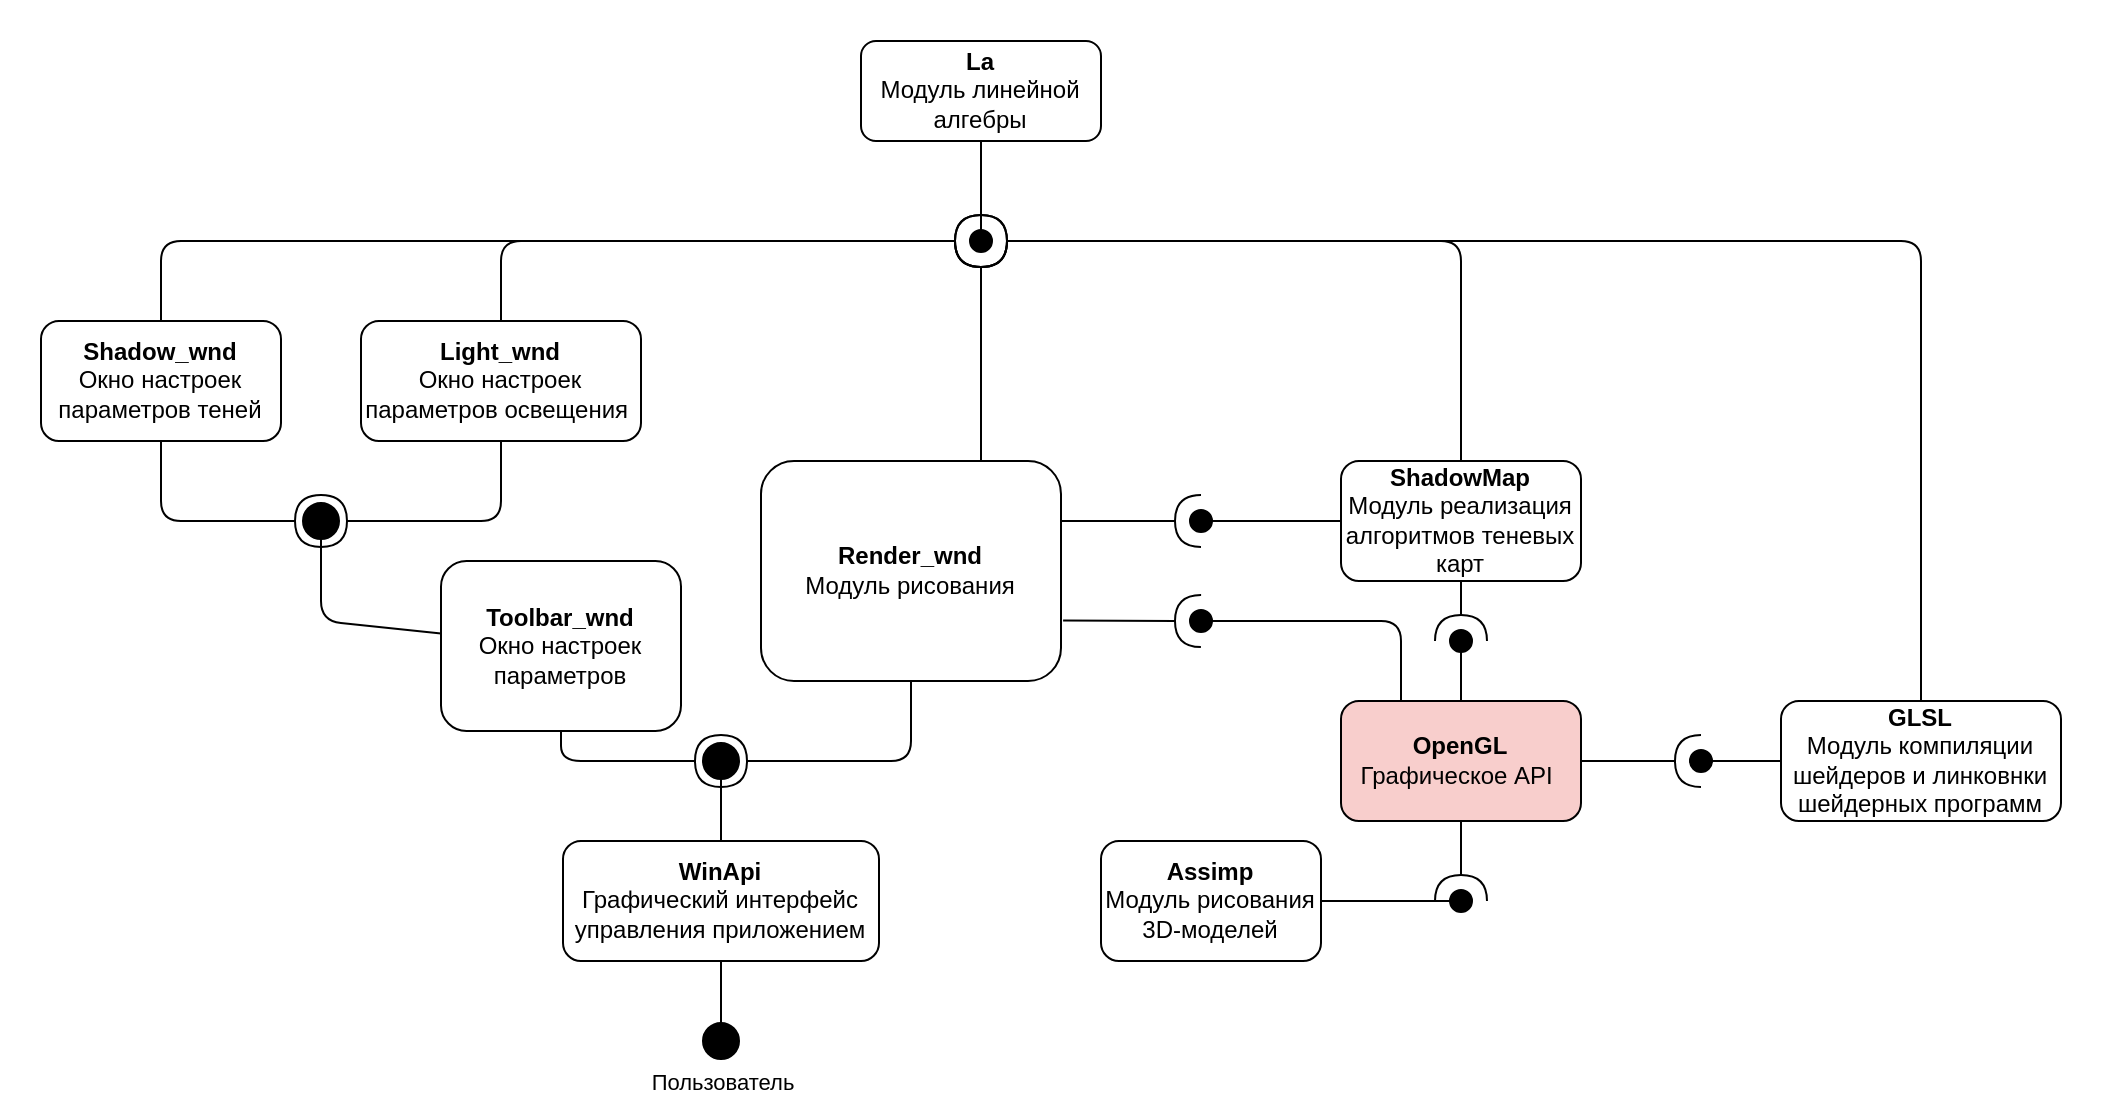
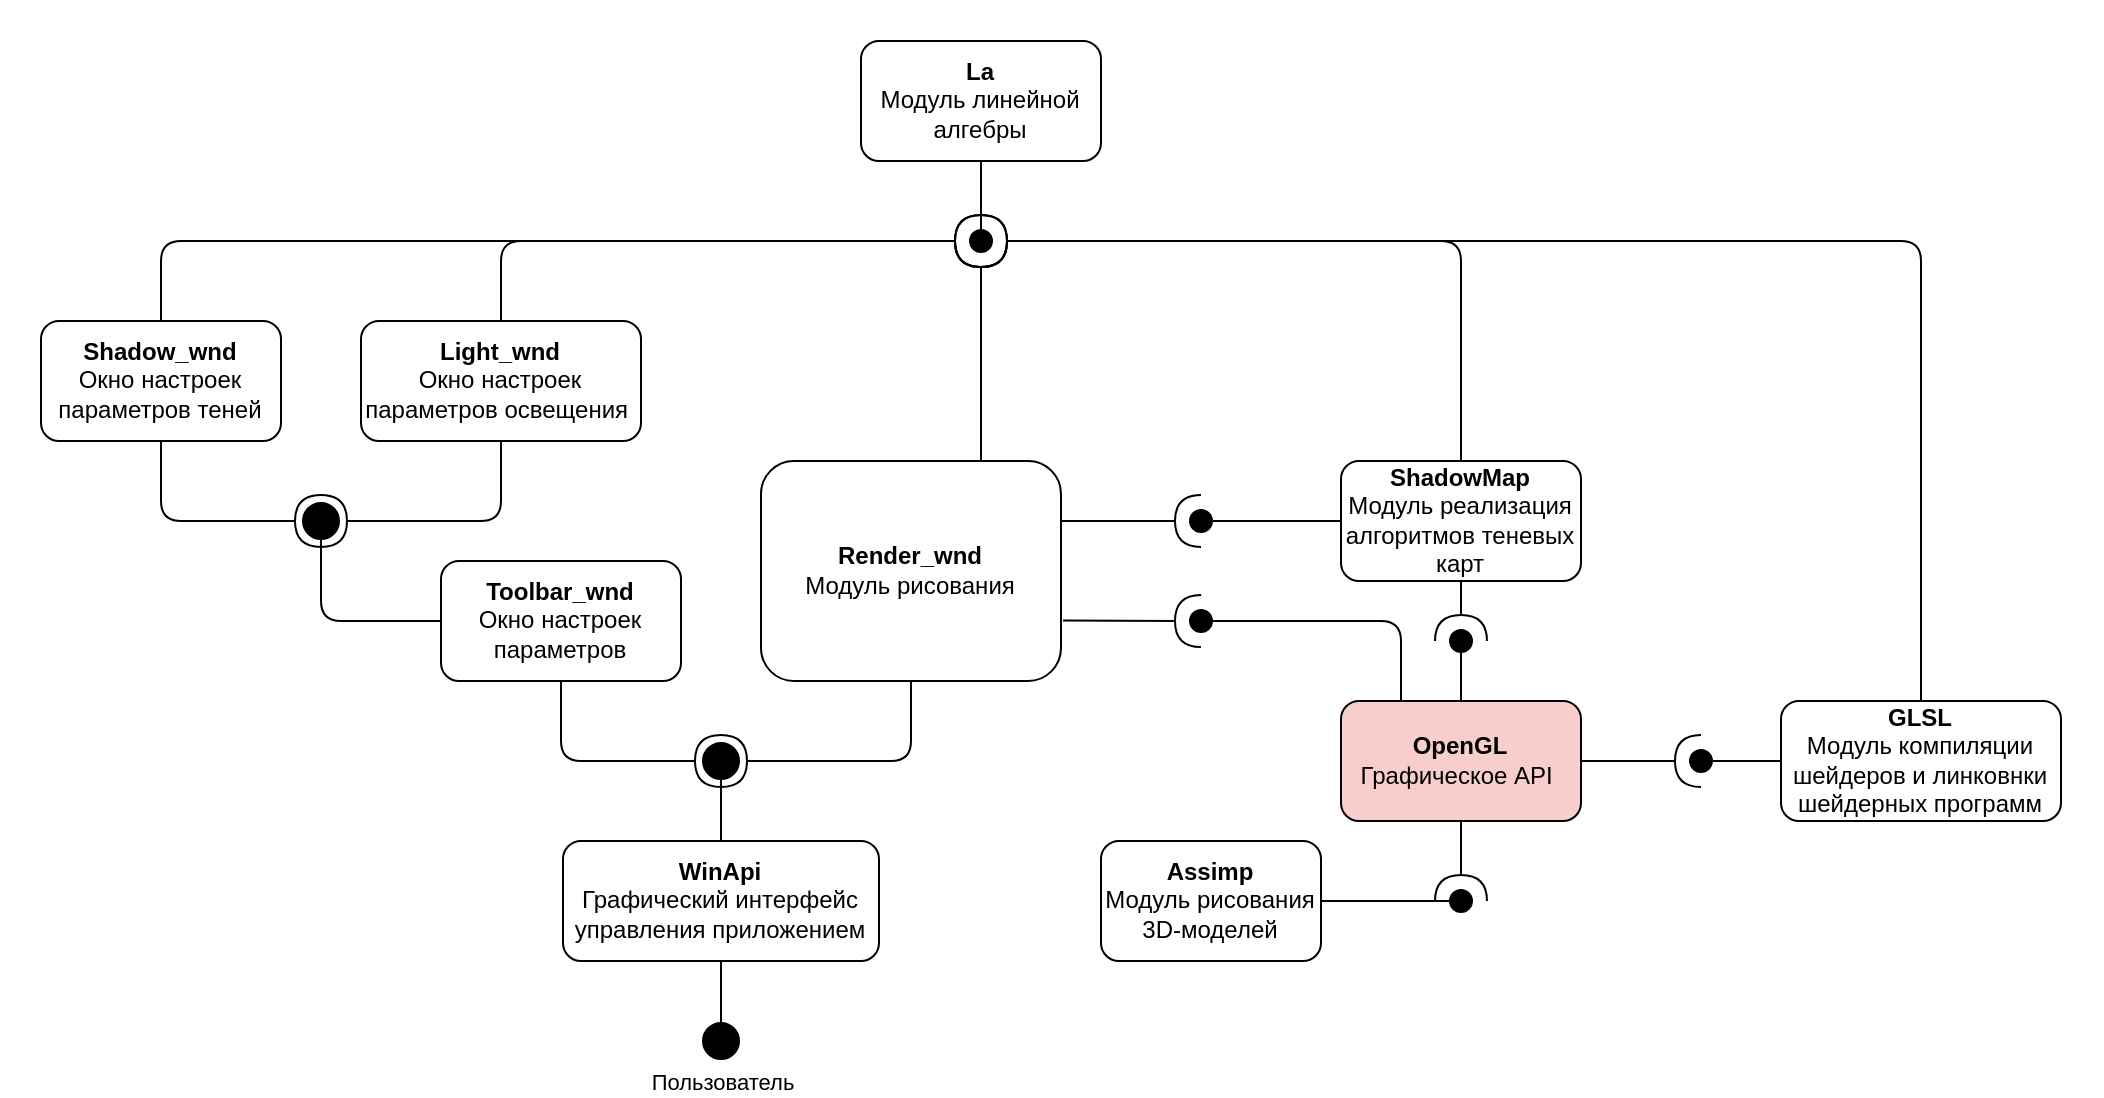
  <mxCell id="0" />
  <mxCell id="1" parent="0" />
  <mxCell id="2" style="edgeStyle=none;html=1;endArrow=oval;endFill=1;strokeWidth=1;startSize=18;endSize=18;" edge="1" parent="1" source="5"><mxGeometry relative="1" as="geometry"><mxPoint x="360" y="520" as="targetPoint" /></mxGeometry></mxCell>
  <mxCell id="3" value="Пользователь" style="edgeLabel;html=1;align=center;verticalAlign=middle;resizable=0;points=[];" vertex="1" connectable="0" parent="2"><mxGeometry x="1" y="6" relative="1" as="geometry"><mxPoint x="-6" y="20" as="offset" /></mxGeometry></mxCell>
  <mxCell id="4" style="edgeStyle=none;html=1;strokeWidth=1;endArrow=oval;endFill=1;startSize=19;endSize=18;" edge="1" parent="1" source="5"><mxGeometry relative="1" as="geometry"><mxPoint x="360" y="380" as="targetPoint" /></mxGeometry></mxCell>
  <mxCell id="5" value="&lt;b&gt;WinApi&lt;/b&gt;&lt;br&gt;Графический интерфейс управления приложением" style="rounded=1;whiteSpace=wrap;html=1;" vertex="1" parent="1"><mxGeometry x="281" y="420" width="158" height="60" as="geometry" /></mxCell>
  <mxCell id="6" style="edgeStyle=none;rounded=1;html=1;strokeWidth=1;endArrow=oval;endFill=1;startSize=18;endSize=11;exitX=0.25;exitY=0;exitDx=0;exitDy=0;" edge="1" parent="1" source="10"><mxGeometry relative="1" as="geometry"><mxPoint x="600" y="310" as="targetPoint" /><Array as="points"><mxPoint x="700" y="310" /></Array></mxGeometry></mxCell>
  <mxCell id="7" style="edgeStyle=none;rounded=1;html=1;strokeWidth=1;endArrow=halfCircle;endFill=0;startSize=18;endSize=11;" edge="1" parent="1" source="10"><mxGeometry relative="1" as="geometry"><mxPoint x="850" y="380" as="targetPoint" /></mxGeometry></mxCell>
  <mxCell id="8" style="edgeStyle=none;rounded=1;html=1;strokeWidth=1;endArrow=oval;endFill=1;startSize=18;endSize=11;" edge="1" parent="1" source="10"><mxGeometry relative="1" as="geometry"><mxPoint x="730" y="320" as="targetPoint" /></mxGeometry></mxCell>
  <mxCell id="9" style="edgeStyle=none;rounded=1;html=1;strokeWidth=1;endArrow=halfCircle;endFill=0;startSize=18;endSize=11;" edge="1" parent="1" source="10"><mxGeometry relative="1" as="geometry"><mxPoint x="730" y="450" as="targetPoint" /></mxGeometry></mxCell>
  <mxCell id="10" value="&lt;b&gt;OpenGL&lt;/b&gt;&lt;br&gt;Графическое API&lt;b&gt;&amp;nbsp;&lt;br&gt;&lt;/b&gt;" style="rounded=1;whiteSpace=wrap;html=1;fillColor=#f8cecc;" vertex="1" parent="1"><mxGeometry x="670" y="350" width="120" height="60" as="geometry" /></mxCell>
  <mxCell id="11" style="edgeStyle=none;rounded=1;html=1;strokeWidth=1;endArrow=oval;endFill=1;startSize=18;endSize=11;" edge="1" parent="1" source="12"><mxGeometry relative="1" as="geometry"><mxPoint x="730" y="450" as="targetPoint" /></mxGeometry></mxCell>
  <mxCell id="12" value="&lt;b&gt;Assimp&lt;/b&gt;&lt;br&gt;Модуль рисования 3D-моделей" style="rounded=1;whiteSpace=wrap;html=1;" vertex="1" parent="1"><mxGeometry x="550" y="420" width="110" height="60" as="geometry" /></mxCell>
  <mxCell id="13" style="edgeStyle=none;rounded=1;html=1;strokeWidth=1;endArrow=oval;endFill=1;startSize=18;endSize=11;" edge="1" parent="1" source="14"><mxGeometry relative="1" as="geometry"><mxPoint x="490" y="120" as="targetPoint" /></mxGeometry></mxCell>
- <mxCell id="14" value="&lt;b&gt;La&lt;/b&gt;&lt;br&gt;Модуль линейной алгебры" style="rounded=1;whiteSpace=wrap;html=1;" vertex="1" parent="1"><mxGeometry x="430" y="20" width="120" height="50" as="geometry" /></mxCell>
+ <mxCell id="14" value="&lt;b&gt;La&lt;/b&gt;&lt;br&gt;Модуль линейной алгебры" style="rounded=1;whiteSpace=wrap;html=1;" vertex="1" parent="1"><mxGeometry x="430" y="20" width="120" height="60" as="geometry" /></mxCell>
  <mxCell id="15" style="edgeStyle=none;rounded=1;html=1;strokeWidth=1;endArrow=halfCircle;endFill=0;startSize=18;endSize=11;" edge="1" parent="1" source="18"><mxGeometry relative="1" as="geometry"><mxPoint x="730" y="320" as="targetPoint" /></mxGeometry></mxCell>
  <mxCell id="16" style="edgeStyle=none;rounded=1;html=1;strokeWidth=1;endArrow=oval;endFill=1;startSize=18;endSize=11;" edge="1" parent="1" source="18"><mxGeometry relative="1" as="geometry"><mxPoint x="600" y="260" as="targetPoint" /></mxGeometry></mxCell>
  <mxCell id="17" style="edgeStyle=none;rounded=1;html=1;strokeWidth=1;endArrow=halfCircle;endFill=0;startSize=18;endSize=11;" edge="1" parent="1" source="18"><mxGeometry relative="1" as="geometry"><mxPoint x="490" y="120" as="targetPoint" /><Array as="points"><mxPoint x="730" y="120" /></Array></mxGeometry></mxCell>
  <mxCell id="18" value="&lt;b&gt;ShadowMap&lt;/b&gt;&lt;br&gt;Модуль реализация алгоритмов теневых карт" style="rounded=1;whiteSpace=wrap;html=1;" vertex="1" parent="1"><mxGeometry x="670" y="230" width="120" height="60" as="geometry" /></mxCell>
  <mxCell id="19" style="edgeStyle=none;rounded=1;html=1;strokeWidth=1;endArrow=oval;endFill=1;startSize=18;endSize=11;" edge="1" parent="1" source="21"><mxGeometry relative="1" as="geometry"><mxPoint x="850" y="380" as="targetPoint" /></mxGeometry></mxCell>
  <mxCell id="20" style="edgeStyle=none;rounded=1;html=1;strokeWidth=1;endArrow=halfCircle;endFill=0;startSize=18;endSize=11;" edge="1" parent="1" source="21"><mxGeometry relative="1" as="geometry"><mxPoint x="490" y="120" as="targetPoint" /><Array as="points"><mxPoint x="960" y="120" /></Array></mxGeometry></mxCell>
  <mxCell id="21" value="&lt;b&gt;GLSL&lt;/b&gt;&lt;br&gt;Модуль компиляции шейдеров и линковнки шейдерных программ" style="rounded=1;whiteSpace=wrap;html=1;" vertex="1" parent="1"><mxGeometry x="890" y="350" width="140" height="60" as="geometry" /></mxCell>
  <mxCell id="22" style="edgeStyle=none;html=1;strokeWidth=1;endArrow=halfCircle;endFill=0;startSize=18;endSize=11;exitX=0.5;exitY=1;exitDx=0;exitDy=0;rounded=1;" edge="1" parent="1" source="26"><mxGeometry relative="1" as="geometry"><mxPoint x="360" y="380" as="targetPoint" /><Array as="points"><mxPoint x="455" y="380" /></Array></mxGeometry></mxCell>
  <mxCell id="23" style="edgeStyle=none;rounded=1;html=1;exitX=1.007;exitY=0.725;exitDx=0;exitDy=0;strokeWidth=1;endArrow=halfCircle;endFill=0;startSize=18;endSize=11;exitPerimeter=0;" edge="1" parent="1" source="26"><mxGeometry relative="1" as="geometry"><mxPoint x="600" y="310" as="targetPoint" /></mxGeometry></mxCell>
  <mxCell id="24" style="edgeStyle=none;rounded=1;html=1;strokeWidth=1;endArrow=halfCircle;endFill=0;startSize=18;endSize=11;" edge="1" parent="1"><mxGeometry relative="1" as="geometry"><mxPoint x="600" y="260" as="targetPoint" /><mxPoint x="530" y="260" as="sourcePoint" /></mxGeometry></mxCell>
  <mxCell id="25" style="edgeStyle=none;rounded=1;html=1;strokeWidth=1;endArrow=halfCircle;endFill=0;startSize=18;endSize=11;" edge="1" parent="1"><mxGeometry relative="1" as="geometry"><mxPoint x="490" y="120" as="targetPoint" /><mxPoint x="490" y="240" as="sourcePoint" /></mxGeometry></mxCell>
  <mxCell id="26" value="&lt;b&gt;Render_wnd&lt;/b&gt;&lt;br&gt;Модуль рисования" style="rounded=1;whiteSpace=wrap;html=1;" vertex="1" parent="1"><mxGeometry x="380" y="230" width="150" height="110" as="geometry" /></mxCell>
  <mxCell id="27" style="edgeStyle=none;html=1;strokeWidth=1;endArrow=halfCircle;endFill=0;startSize=18;endSize=11;exitX=0.5;exitY=1;exitDx=0;exitDy=0;rounded=1;" edge="1" parent="1" source="29"><mxGeometry relative="1" as="geometry"><mxPoint x="360" y="380" as="targetPoint" /><Array as="points"><mxPoint x="280" y="380" /></Array></mxGeometry></mxCell>
  <mxCell id="28" style="edgeStyle=none;html=1;strokeWidth=1;endArrow=oval;endFill=1;startSize=18;endSize=18;rounded=1;" edge="1" parent="1" source="29"><mxGeometry relative="1" as="geometry"><mxPoint x="160" y="260" as="targetPoint" /><Array as="points"><mxPoint x="160" y="310" /></Array></mxGeometry></mxCell>
- <mxCell id="29" value="&lt;b&gt;Toolbar_wnd&lt;/b&gt;&lt;br&gt;Окно настроек параметров" style="rounded=1;whiteSpace=wrap;html=1;" vertex="1" parent="1"><mxGeometry x="220" y="280" width="120" height="85" as="geometry" /></mxCell>
+ <mxCell id="29" value="&lt;b&gt;Toolbar_wnd&lt;/b&gt;&lt;br&gt;Окно настроек параметров" style="rounded=1;whiteSpace=wrap;html=1;" vertex="1" parent="1"><mxGeometry x="220" y="280" width="120" height="60" as="geometry" /></mxCell>
  <mxCell id="30" style="edgeStyle=none;html=1;strokeWidth=1;endArrow=halfCircle;endFill=0;startSize=18;endSize=11;exitX=0.5;exitY=1;exitDx=0;exitDy=0;rounded=1;" edge="1" parent="1" source="32"><mxGeometry relative="1" as="geometry"><mxPoint x="160" y="260" as="targetPoint" /><Array as="points"><mxPoint x="80" y="260" /></Array></mxGeometry></mxCell>
  <mxCell id="31" style="edgeStyle=none;rounded=1;html=1;strokeWidth=1;endArrow=halfCircle;endFill=0;startSize=18;endSize=11;" edge="1" parent="1" source="32"><mxGeometry relative="1" as="geometry"><mxPoint x="490" y="120" as="targetPoint" /><Array as="points"><mxPoint x="80" y="120" /></Array></mxGeometry></mxCell>
  <mxCell id="32" value="&lt;b&gt;Shadow_wnd&lt;/b&gt;&lt;br&gt;Окно настроек параметров теней" style="rounded=1;whiteSpace=wrap;html=1;" vertex="1" parent="1"><mxGeometry x="20" y="160" width="120" height="60" as="geometry" /></mxCell>
  <mxCell id="33" style="edgeStyle=none;html=1;strokeWidth=1;endArrow=halfCircle;endFill=0;startSize=18;endSize=11;exitX=0.5;exitY=1;exitDx=0;exitDy=0;rounded=1;" edge="1" parent="1" source="35"><mxGeometry relative="1" as="geometry"><mxPoint x="160" y="260" as="targetPoint" /><Array as="points"><mxPoint x="250" y="260" /></Array></mxGeometry></mxCell>
  <mxCell id="34" style="edgeStyle=none;rounded=1;html=1;strokeWidth=1;endArrow=halfCircle;endFill=0;startSize=18;endSize=11;exitX=0.5;exitY=0;exitDx=0;exitDy=0;" edge="1" parent="1" source="35"><mxGeometry relative="1" as="geometry"><mxPoint x="490" y="120" as="targetPoint" /><Array as="points"><mxPoint x="250" y="120" /></Array></mxGeometry></mxCell>
  <mxCell id="35" value="&lt;b&gt;Light_wnd&lt;/b&gt;&lt;br&gt;Окно настроек параметров освещения&amp;nbsp;" style="rounded=1;whiteSpace=wrap;html=1;" vertex="1" parent="1"><mxGeometry x="180" y="160" width="140" height="60" as="geometry" /></mxCell>
